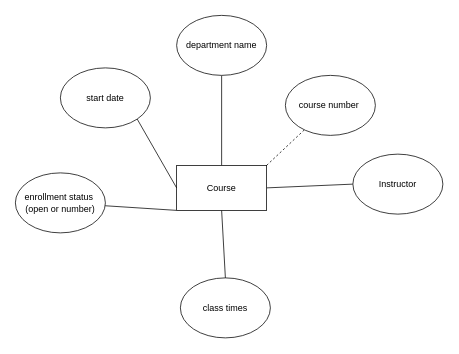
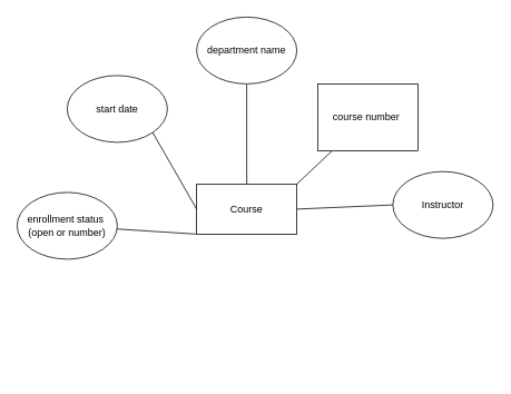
  <mxCell id="0" />
  <mxCell id="1" parent="0" />
  <mxCell id="2" style="edgeStyle=none;html=1;exitX=0.5;exitY=0;exitDx=0;exitDy=0;entryX=0.5;entryY=1;entryDx=0;entryDy=0;endArrow=none;endFill=0;" edge="1" parent="1" source="7" target="14"><mxGeometry relative="1" as="geometry" /></mxCell>
- <mxCell id="3" style="edgeStyle=none;html=1;exitX=1;exitY=0;exitDx=0;exitDy=0;endArrow=none;endFill=0;dashed=1;" edge="1" parent="1" source="7" target="8"><mxGeometry relative="1" as="geometry" /></mxCell>
+ <mxCell id="3" style="edgeStyle=none;html=1;exitX=1;exitY=0;exitDx=0;exitDy=0;endArrow=none;endFill=0;" edge="1" parent="1" source="7" target="8"><mxGeometry relative="1" as="geometry" /></mxCell>
  <mxCell id="4" style="edgeStyle=none;html=1;exitX=1;exitY=0.5;exitDx=0;exitDy=0;entryX=0;entryY=0.5;entryDx=0;entryDy=0;endArrow=none;endFill=0;" edge="1" parent="1" source="7" target="13"><mxGeometry relative="1" as="geometry" /></mxCell>
- <mxCell id="5" style="edgeStyle=none;html=1;exitX=0.5;exitY=1;exitDx=0;exitDy=0;entryX=0.5;entryY=0;entryDx=0;entryDy=0;endArrow=none;endFill=0;" edge="1" parent="1" source="7" target="11"><mxGeometry relative="1" as="geometry" /></mxCell>
  <mxCell id="6" style="edgeStyle=none;html=1;exitX=0;exitY=1;exitDx=0;exitDy=0;endArrow=none;endFill=0;" edge="1" parent="1" source="7" target="12"><mxGeometry relative="1" as="geometry" /></mxCell>
  <mxCell id="7" value="Course&lt;br&gt;" style="rounded=0;whiteSpace=wrap;html=1;gradientColor=#ffffff;" vertex="1" parent="1"><mxGeometry x="235" y="220" width="120" height="60" as="geometry" /></mxCell>
- <mxCell id="8" value="course number&amp;nbsp;" style="ellipse;whiteSpace=wrap;html=1;" vertex="1" parent="1"><mxGeometry x="380" y="100" width="120" height="80" as="geometry" /></mxCell>
+ <mxCell id="8" value="course number&amp;nbsp;" style="whiteSpace=wrap;html=1;rounded=0;" vertex="1" parent="1"><mxGeometry x="380" y="100" width="120" height="80" as="geometry" /></mxCell>
  <mxCell id="9" style="edgeStyle=none;html=1;exitX=1;exitY=1;exitDx=0;exitDy=0;entryX=0;entryY=0.5;entryDx=0;entryDy=0;endArrow=none;endFill=0;" edge="1" parent="1" source="10" target="7"><mxGeometry relative="1" as="geometry" /></mxCell>
  <mxCell id="10" value="start date" style="ellipse;whiteSpace=wrap;html=1;" vertex="1" parent="1"><mxGeometry x="80" y="90" width="120" height="80" as="geometry" /></mxCell>
- <mxCell id="11" value="class times" style="ellipse;whiteSpace=wrap;html=1;" vertex="1" parent="1"><mxGeometry x="240" y="370" width="120" height="80" as="geometry" /></mxCell>
  <mxCell id="12" value="enrollment status&amp;nbsp; (open or number)" style="ellipse;whiteSpace=wrap;html=1;" vertex="1" parent="1"><mxGeometry x="20" y="230" width="120" height="80" as="geometry" /></mxCell>
  <mxCell id="13" value="Instructor" style="ellipse;whiteSpace=wrap;html=1;" vertex="1" parent="1"><mxGeometry x="470" y="205" width="120" height="80" as="geometry" /></mxCell>
  <mxCell id="14" value="department name" style="ellipse;whiteSpace=wrap;html=1;" vertex="1" parent="1"><mxGeometry x="235" y="20" width="120" height="80" as="geometry" /></mxCell>
